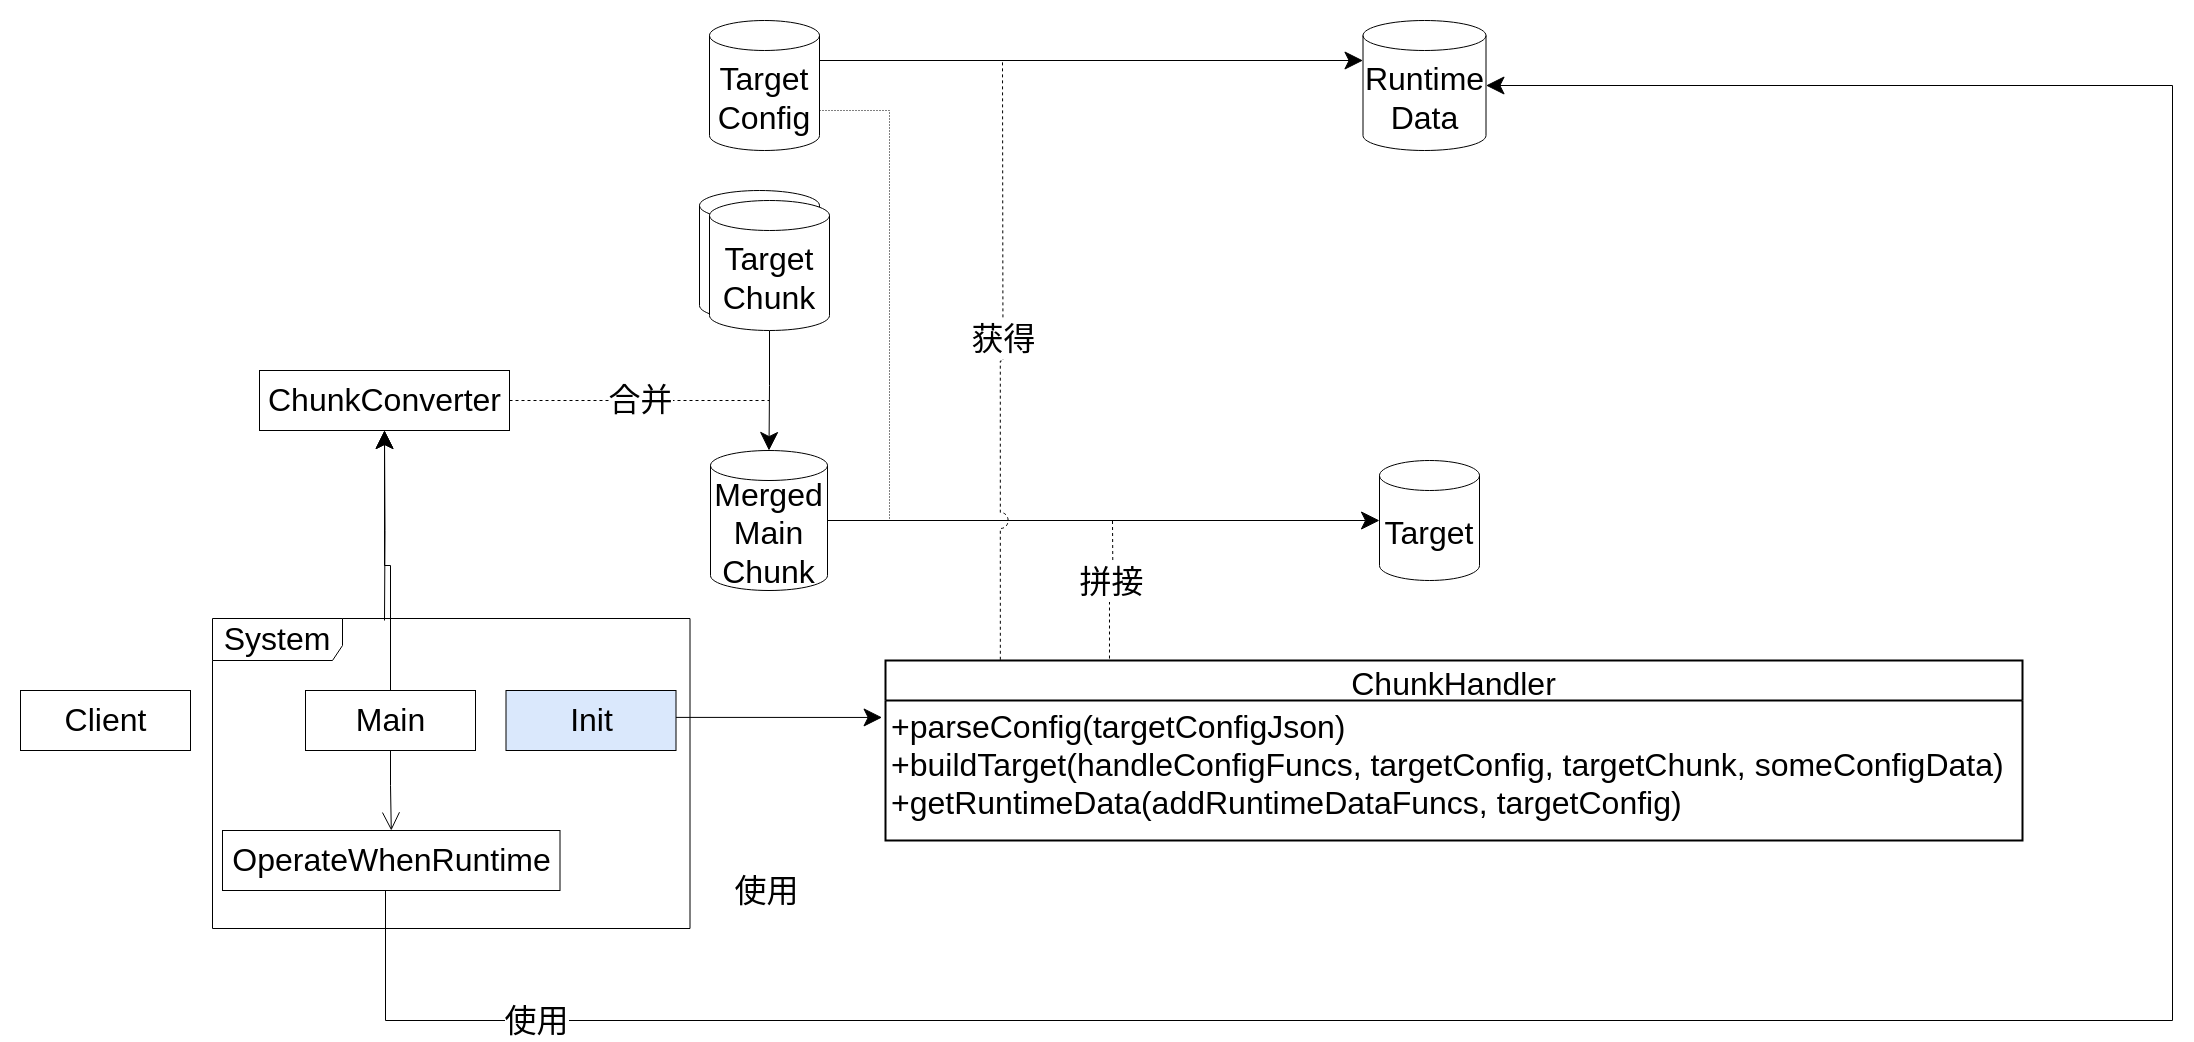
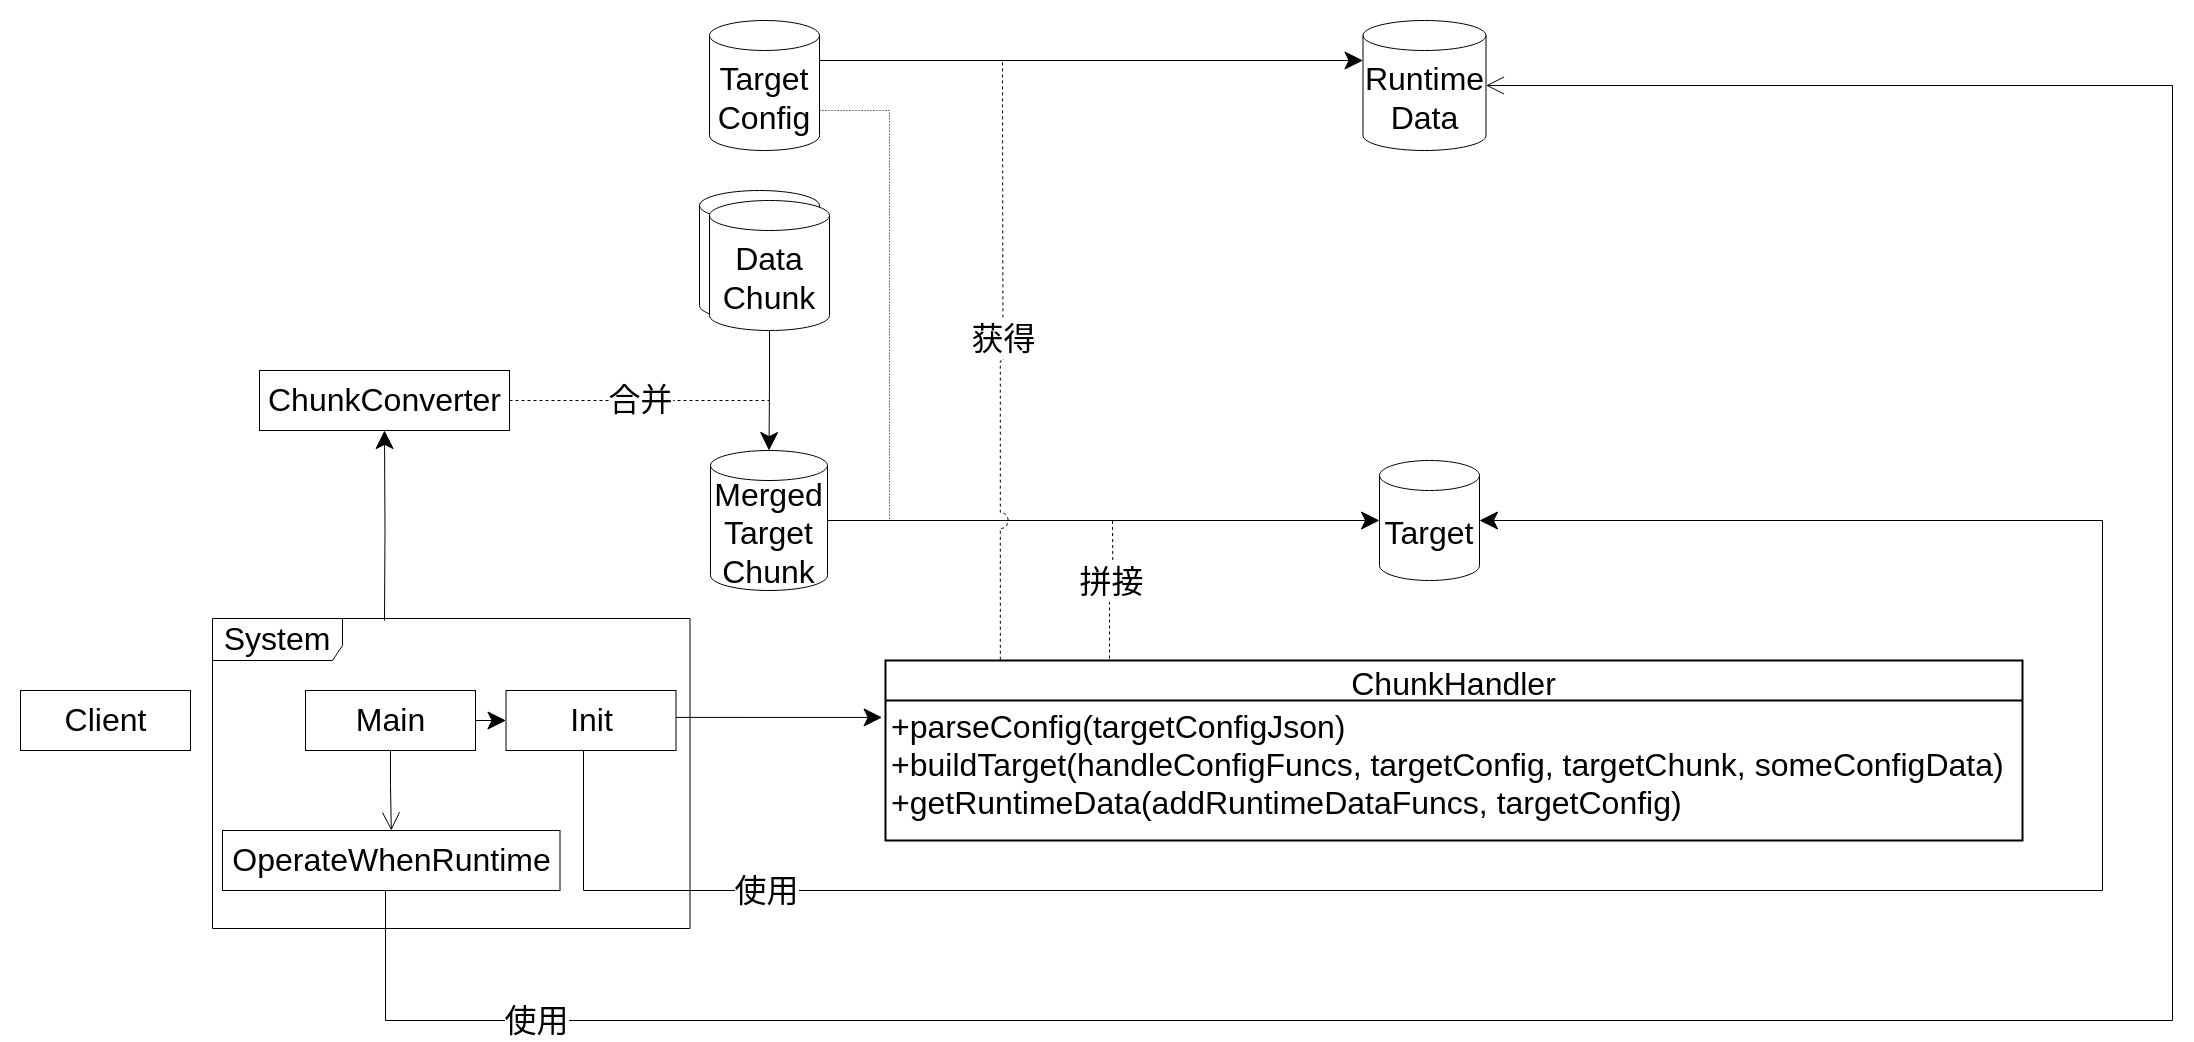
  <mxCell id="0" />
  <mxCell id="1" parent="0" />
  <mxCell id="2" value="ChunkHandler" style="swimlane;childLayout=stackLayout;horizontal=1;startSize=40;horizontalStack=0;rounded=0;fontSize=32;fontStyle=0;strokeWidth=2;resizeParent=0;resizeLast=1;shadow=0;dashed=0;align=center;" parent="1" vertex="1"><mxGeometry x="885" y="660" width="1137" height="180" as="geometry" /></mxCell>
  <mxCell id="3" value="+parseConfig(targetConfigJson)&#10;+buildTarget(handleConfigFuncs, targetConfig, targetChunk, someConfigData)&#10;+getRuntimeData(addRuntimeDataFuncs, targetConfig)" style="align=left;strokeColor=none;fillColor=none;spacingLeft=4;fontSize=32;verticalAlign=top;resizable=0;rotatable=0;part=1;" parent="2" vertex="1"><mxGeometry y="40" width="1137" height="140" as="geometry" /></mxCell>
  <mxCell id="4" value="&lt;font style=&quot;font-size: 32px&quot;&gt;System&lt;/font&gt;" style="shape=umlFrame;whiteSpace=wrap;html=1;width=130;height=42;fontSize=32;" parent="1" vertex="1"><mxGeometry x="212" y="618" width="477.5" height="310" as="geometry" /></mxCell>
  <mxCell id="5" value="" style="shape=cylinder3;whiteSpace=wrap;html=1;boundedLbl=1;backgroundOutline=1;size=15;" parent="1" vertex="1"><mxGeometry x="699" y="190" width="120" height="130" as="geometry" /></mxCell>
  <mxCell id="6" value="Client" style="html=1;fontSize=32;" parent="1" vertex="1"><mxGeometry x="20" y="690" width="170" height="60" as="geometry" /></mxCell>
  <mxCell id="7" style="edgeStyle=orthogonalEdgeStyle;rounded=0;orthogonalLoop=1;jettySize=auto;html=1;endArrow=classic;endFill=1;startSize=16;endSize=16;" parent="1" edge="1"><mxGeometry relative="1" as="geometry"><mxPoint x="819" as="sourcePoint" y="60" /><mxPoint x="1362.5" as="targetPoint" y="60" /></mxGeometry></mxCell>
  <mxCell id="8" style="edgeStyle=orthogonalEdgeStyle;rounded=0;orthogonalLoop=1;jettySize=auto;html=1;entryX=1;entryY=0.5;entryDx=0;entryDy=0;entryPerimeter=0;endArrow=none;endFill=0;startSize=16;endSize=16;exitX=1;exitY=0;exitDx=0;exitDy=90;exitPerimeter=0;dashed=1;dashPattern=1 2;" parent="1" source="9" target="20" edge="1"><mxGeometry relative="1" as="geometry"><Array as="points"><mxPoint x="889" y="110" /><mxPoint x="889" y="520" /></Array></mxGeometry></mxCell>
  <mxCell id="9" value="&lt;font&gt;&lt;span style=&quot;font-size: 32px&quot;&gt;Target Config&lt;/span&gt;&lt;/font&gt;" style="shape=cylinder3;whiteSpace=wrap;html=1;boundedLbl=1;backgroundOutline=1;size=15;" parent="1" vertex="1"><mxGeometry x="709" y="20" width="110" height="130" as="geometry" /></mxCell>
  <mxCell id="10" style="edgeStyle=orthogonalEdgeStyle;rounded=0;orthogonalLoop=1;jettySize=auto;html=1;entryX=0.5;entryY=1;entryDx=0;entryDy=0;endSize=16;startSize=16;" parent="1" target="16" edge="1"><mxGeometry relative="1" as="geometry"><mxPoint x="384" y="620" as="sourcePoint" /></mxGeometry></mxCell>
- <mxCell id="11" style="edgeStyle=orthogonalEdgeStyle;rounded=0;jumpStyle=arc;jumpSize=22;orthogonalLoop=1;jettySize=auto;html=1;entryX=1;entryY=0.5;entryDx=0;entryDy=0;entryPerimeter=0;endArrow=classic;endFill=1;startSize=16;endSize=16;exitX=0.5;exitY=1;exitDx=0;exitDy=0;" parent="1" source="33" target="27" edge="1"><mxGeometry relative="1" as="geometry"><mxPoint x="450" y="860" as="sourcePoint" /><Array as="points"><mxPoint x="385" y="1020" /><mxPoint x="2172" y="1020" /><mxPoint x="2172" y="85" /></Array></mxGeometry></mxCell>
+ <mxCell id="11" style="edgeStyle=orthogonalEdgeStyle;rounded=0;jumpStyle=arc;jumpSize=22;orthogonalLoop=1;jettySize=auto;html=1;entryX=1;entryY=0.5;entryDx=0;entryDy=0;entryPerimeter=0;endArrow=open;endFill=1;startSize=16;endSize=16;exitX=0.5;exitY=1;exitDx=0;exitDy=0;" parent="1" source="33" target="27" edge="1"><mxGeometry relative="1" as="geometry"><mxPoint x="450" y="860" as="sourcePoint" /><Array as="points"><mxPoint x="385" y="1020" /><mxPoint x="2172" y="1020" /><mxPoint x="2172" y="85" /></Array></mxGeometry></mxCell>
  <mxCell id="12" value="&lt;font style=&quot;font-size: 32px&quot;&gt;使用&lt;/font&gt;" style="edgeLabel;html=1;align=center;verticalAlign=middle;resizable=0;points=[];" parent="11" vertex="1" connectable="0"><mxGeometry x="-0.69" y="2" relative="1" as="geometry"><mxPoint x="-263" y="2" as="offset" /></mxGeometry></mxCell>
+ <mxCell id="13" style="edgeStyle=orthogonalEdgeStyle;rounded=0;jumpStyle=arc;jumpSize=22;orthogonalLoop=1;jettySize=auto;html=1;entryX=1;entryY=0.5;entryDx=0;entryDy=0;entryPerimeter=0;endArrow=classic;endFill=1;startSize=16;endSize=16;exitX=0.5;exitY=1;exitDx=0;exitDy=0;" parent="1" source="32" target="26" edge="1"><mxGeometry relative="1" as="geometry"><mxPoint x="342.5" y="860" as="sourcePoint" /><Array as="points"><mxPoint x="583" y="890" /><mxPoint x="2102" y="890" /><mxPoint x="2102" y="520" /></Array></mxGeometry></mxCell>
  <mxCell id="14" style="edgeStyle=orthogonalEdgeStyle;rounded=0;orthogonalLoop=1;jettySize=auto;html=1;startSize=16;endSize=16;endArrow=none;endFill=0;dashed=1;" parent="1" source="16" edge="1"><mxGeometry relative="1" as="geometry"><mxPoint x="769" y="400" as="targetPoint" /></mxGeometry></mxCell>
  <mxCell id="15" value="&lt;span style=&quot;font-size: 32px&quot;&gt;合并&lt;/span&gt;" style="edgeLabel;html=1;align=center;verticalAlign=middle;resizable=0;points=[];" parent="14" vertex="1" connectable="0"><mxGeometry x="0.004" y="1" relative="1" as="geometry"><mxPoint as="offset" /></mxGeometry></mxCell>
  <mxCell id="16" value="ChunkConverter" style="html=1;fontSize=32;" parent="1" vertex="1"><mxGeometry x="259" y="370" width="250" height="60" as="geometry" /></mxCell>
  <mxCell id="17" style="edgeStyle=orthogonalEdgeStyle;rounded=0;orthogonalLoop=1;jettySize=auto;html=1;entryX=0.5;entryY=0;entryDx=0;entryDy=0;entryPerimeter=0;startSize=16;endSize=16;" parent="1" source="18" target="20" edge="1"><mxGeometry relative="1" as="geometry" /></mxCell>
- <mxCell id="18" value="&lt;font style=&quot;font-size: 32px&quot;&gt;Target Chunk&lt;/font&gt;" style="shape=cylinder3;whiteSpace=wrap;html=1;boundedLbl=1;backgroundOutline=1;size=15;" parent="1" vertex="1"><mxGeometry x="709" y="200" width="120" height="130" as="geometry" /></mxCell>
+ <mxCell id="18" value="&lt;font style=&quot;font-size: 32px&quot;&gt;Data Chunk&lt;/font&gt;" style="shape=cylinder3;whiteSpace=wrap;html=1;boundedLbl=1;backgroundOutline=1;size=15;" parent="1" vertex="1"><mxGeometry x="709" y="200" width="120" height="130" as="geometry" /></mxCell>
  <mxCell id="19" style="edgeStyle=orthogonalEdgeStyle;rounded=0;orthogonalLoop=1;jettySize=auto;html=1;entryX=0;entryY=0.5;entryDx=0;entryDy=0;entryPerimeter=0;endArrow=classic;endFill=1;startSize=16;endSize=16;" parent="1" source="20" target="26" edge="1"><mxGeometry relative="1" as="geometry" /></mxCell>
- <mxCell id="20" value="&lt;font style=&quot;font-size: 32px&quot;&gt;Merged Main&lt;br&gt;Chunk&lt;br&gt;&lt;/font&gt;" style="shape=cylinder3;whiteSpace=wrap;html=1;boundedLbl=1;backgroundOutline=1;size=15;" parent="1" vertex="1"><mxGeometry x="710" y="450" width="117" height="140" as="geometry" /></mxCell>
+ <mxCell id="20" value="&lt;font style=&quot;font-size: 32px&quot;&gt;Merged Target&lt;br&gt;Chunk&lt;br&gt;&lt;/font&gt;" style="shape=cylinder3;whiteSpace=wrap;html=1;boundedLbl=1;backgroundOutline=1;size=15;" parent="1" vertex="1"><mxGeometry x="710" y="450" width="117" height="140" as="geometry" /></mxCell>
  <mxCell id="21" style="edgeStyle=orthogonalEdgeStyle;rounded=0;orthogonalLoop=1;jettySize=auto;html=1;endArrow=none;endFill=0;startSize=16;endSize=16;exitX=0.101;exitY=-0.004;exitDx=0;exitDy=0;exitPerimeter=0;dashed=1;jumpStyle=arc;jumpSize=16;" parent="1" source="2" edge="1"><mxGeometry relative="1" as="geometry"><mxPoint x="1002" as="targetPoint" y="60" /></mxGeometry></mxCell>
  <mxCell id="22" value="&lt;font style=&quot;font-size: 32px&quot;&gt;获得&lt;/font&gt;" style="edgeLabel;html=1;align=center;verticalAlign=middle;resizable=0;points=[];" parent="21" vertex="1" connectable="0"><mxGeometry x="0.073" relative="1" as="geometry"><mxPoint as="offset" /></mxGeometry></mxCell>
  <mxCell id="23" style="edgeStyle=orthogonalEdgeStyle;rounded=0;orthogonalLoop=1;jettySize=auto;html=1;dashed=1;endArrow=none;endFill=0;startSize=16;endSize=16;exitX=0.197;exitY=-0.011;exitDx=0;exitDy=0;exitPerimeter=0;jumpStyle=arc;jumpSize=22;" parent="1" source="2" edge="1"><mxGeometry relative="1" as="geometry"><mxPoint x="1112" y="520" as="targetPoint" /></mxGeometry></mxCell>
  <mxCell id="24" value="&lt;font style=&quot;font-size: 32px&quot;&gt;拼接&lt;/font&gt;" style="edgeLabel;html=1;align=center;verticalAlign=middle;resizable=0;points=[];" parent="23" vertex="1" connectable="0"><mxGeometry x="0.484" y="-1" relative="1" as="geometry"><mxPoint x="-3" y="25" as="offset" /></mxGeometry></mxCell>
  <mxCell id="25" style="edgeStyle=orthogonalEdgeStyle;rounded=0;orthogonalLoop=1;jettySize=auto;html=1;startSize=16;endSize=16;exitX=1;exitY=0.5;exitDx=0;exitDy=0;entryX=-0.003;entryY=0.121;entryDx=0;entryDy=0;entryPerimeter=0;" parent="1" source="32" target="3" edge="1"><mxGeometry relative="1" as="geometry"><mxPoint x="527.5" y="650.143" as="sourcePoint" /><mxPoint x="747.5" y="650" as="targetPoint" /><Array as="points"><mxPoint x="669" y="717" /></Array></mxGeometry></mxCell>
  <mxCell id="26" value="&lt;font style=&quot;font-size: 32px&quot;&gt;Target&lt;br&gt;&lt;/font&gt;" style="shape=cylinder3;whiteSpace=wrap;html=1;boundedLbl=1;backgroundOutline=1;size=15;" parent="1" vertex="1"><mxGeometry x="1379" y="460" width="100" height="120" as="geometry" /></mxCell>
  <mxCell id="27" value="&lt;font&gt;&lt;span style=&quot;font-size: 32px&quot;&gt;Runtime&lt;br&gt;Data&lt;br&gt;&lt;/span&gt;&lt;/font&gt;" style="shape=cylinder3;whiteSpace=wrap;html=1;boundedLbl=1;backgroundOutline=1;size=15;" parent="1" vertex="1"><mxGeometry x="1362.5" y="20" width="123" height="130" as="geometry" /></mxCell>
  <mxCell id="28" value="&lt;font style=&quot;font-size: 32px&quot;&gt;使用&lt;/font&gt;" style="edgeLabel;html=1;align=center;verticalAlign=middle;resizable=0;points=[];" parent="1" vertex="1" connectable="0"><mxGeometry x="763.997" y="860" as="geometry"><mxPoint x="2" y="30" as="offset" /></mxGeometry></mxCell>
- <mxCell id="29" value="" style="edgeStyle=orthogonalEdgeStyle;rounded=0;orthogonalLoop=1;jettySize=auto;html=1;endSize=16;startSize=16;" parent="1" source="31" target="16" edge="1"><mxGeometry relative="1" as="geometry" /></mxCell>
+ <mxCell id="29" value="" style="edgeStyle=orthogonalEdgeStyle;rounded=0;orthogonalLoop=1;jettySize=auto;html=1;endSize=16;startSize=16;" parent="1" source="31" target="32" edge="1"><mxGeometry relative="1" as="geometry" /></mxCell>
  <mxCell id="30" value="" style="edgeStyle=orthogonalEdgeStyle;rounded=0;orthogonalLoop=1;jettySize=auto;html=1;endSize=16;startSize=16;endArrow=open;" parent="1" source="31" target="33" edge="1"><mxGeometry relative="1" as="geometry" /></mxCell>
  <mxCell id="31" value="Main" style="html=1;fontSize=32;" parent="1" vertex="1"><mxGeometry x="305" y="690" width="170" height="60" as="geometry" /></mxCell>
- <mxCell id="32" value="Init" style="html=1;fontSize=32;fillColor=#dae8fc;" parent="1" vertex="1"><mxGeometry x="505.5" y="690" width="170" height="60" as="geometry" /></mxCell>
+ <mxCell id="32" value="Init" style="html=1;fontSize=32;" parent="1" vertex="1"><mxGeometry x="505.5" y="690" width="170" height="60" as="geometry" /></mxCell>
  <mxCell id="33" value="OperateWhenRuntime" style="html=1;fontSize=32;" parent="1" vertex="1"><mxGeometry x="222" y="830" width="337.5" height="60" as="geometry" /></mxCell>
